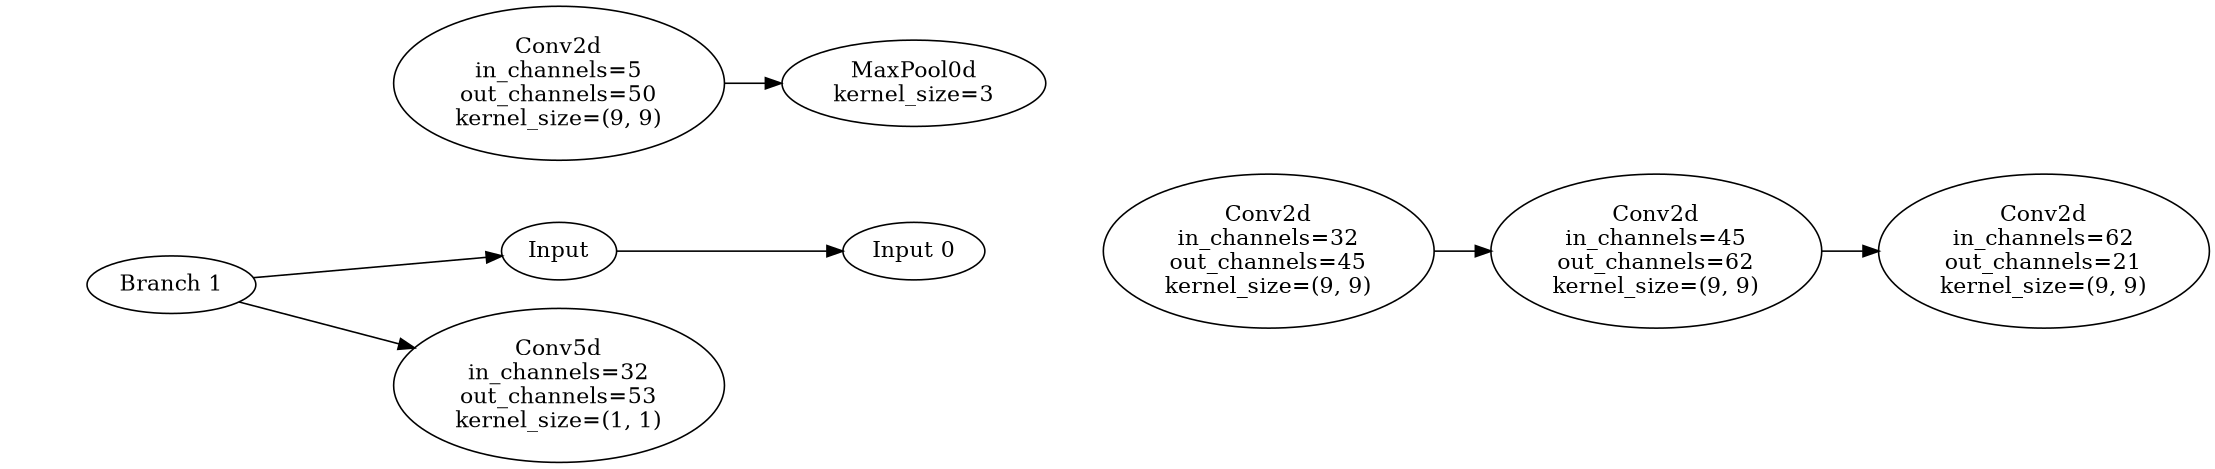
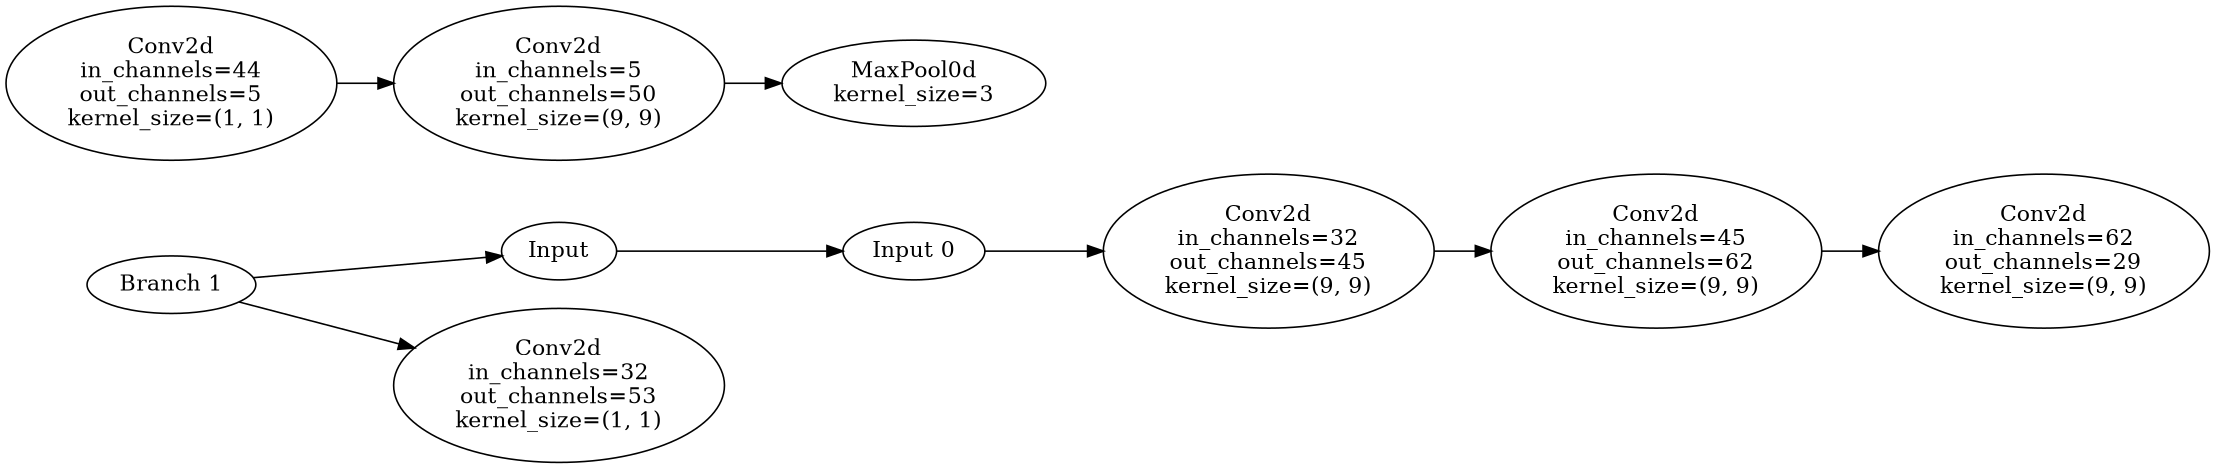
  digraph {
    rankdir=LR
    n1 [label=Input]
    n2 [label="Input 0"]
    n3 [label="Conv2d\nin_channels=32\nout_channels=45\nkernel_size=(9, 9)"]
    n4 [label="Branch 1"]
-   n5 [label="Conv5d\nin_channels=32\nout_channels=53\nkernel_size=(1, 1)"]
+   n5 [label="Conv2d\nin_channels=32\nout_channels=53\nkernel_size=(1, 1)"]
    n6 [label="Conv2d\nin_channels=45\nout_channels=62\nkernel_size=(9, 9)"]
-   n7 [label="Conv2d\nin_channels=62\nout_channels=21\nkernel_size=(9, 9)"]
+   n7 [label="Conv2d\nin_channels=62\nout_channels=29\nkernel_size=(9, 9)"]
+   n8 [label="Conv2d\nin_channels=44\nout_channels=5\nkernel_size=(1, 1)"]
    n9 [label="Conv2d\nin_channels=5\nout_channels=50\nkernel_size=(9, 9)"]
    n10 [label="MaxPool0d\nkernel_size=3"]
    n1 -> n2
+   n2 -> n3
    n3 -> n6
    n4 -> n1
    n4 -> n5
    n6 -> n7
+   n8 -> n9
    n9 -> n10
  }
